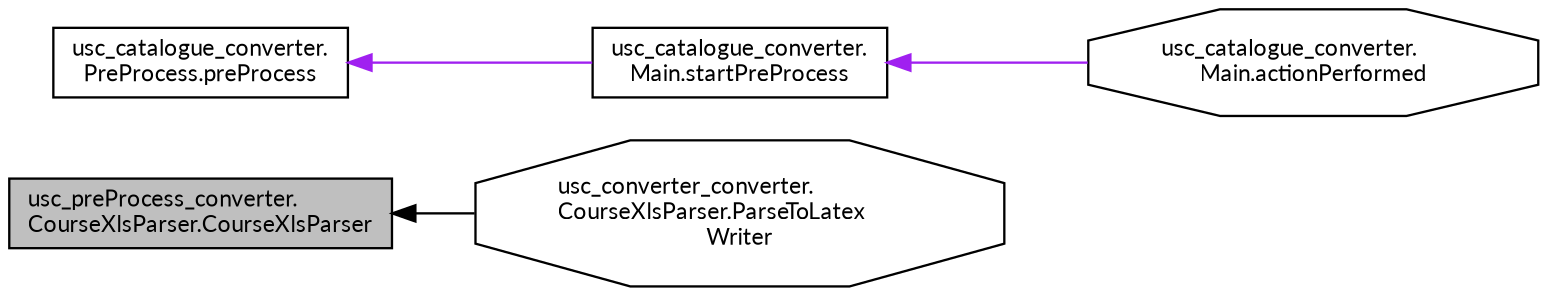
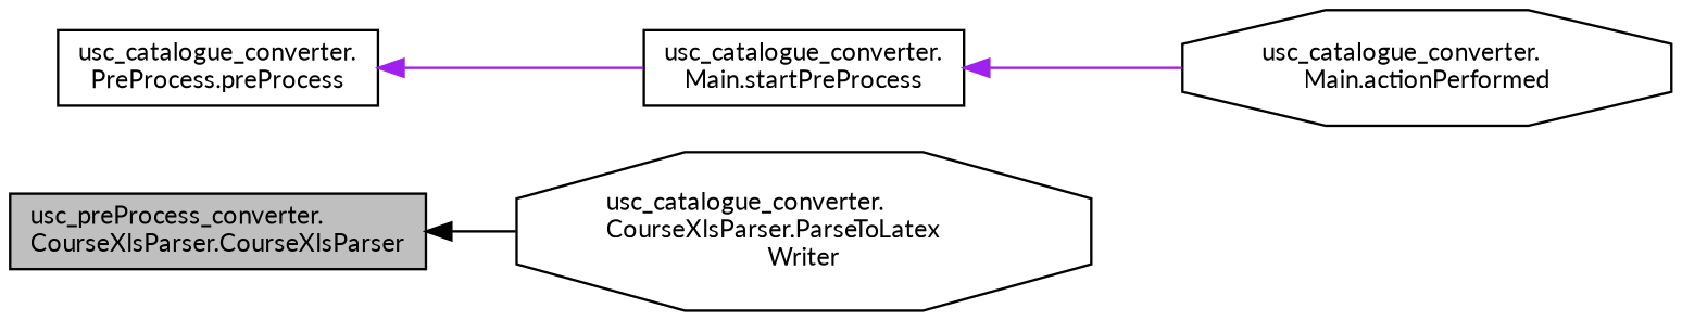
  digraph {
    fontname=Lato
    rankdir=LR
    node [color=black fillcolor=white fontname=Lato fontsize=10 shape=box style=filled]
    edge [color=purple dir=back fontname=Lato fontsize=10 labelfontname=Helvetica labelfontsize=10 style=solid]
    n1 [fillcolor=grey75 fontcolor=black height=0.2 label="usc_preProcess_converter.\lCourseXlsParser.CourseXlsParser" width=0.4]
-   n2 [height=0.2 label="usc_converter_converter.\lCourseXlsParser.ParseToLatex\lWriter" shape=octagon width=0.4]
+   n2 [height=0.2 label="usc_catalogue_converter.\lCourseXlsParser.ParseToLatex\lWriter" shape=octagon width=0.4]
    n3 [height=0.2 label="usc_catalogue_converter.\lPreProcess.preProcess" width=0.4]
    n4 [height=0.2 label="usc_catalogue_converter.\lMain.startPreProcess" width=0.4]
    n5 [height=0.2 label="usc_catalogue_converter.\lMain.actionPerformed" shape=octagon width=0.4]
    n1 -> n2 [color=black]
    n3 -> n4
    n4 -> n5
  }
